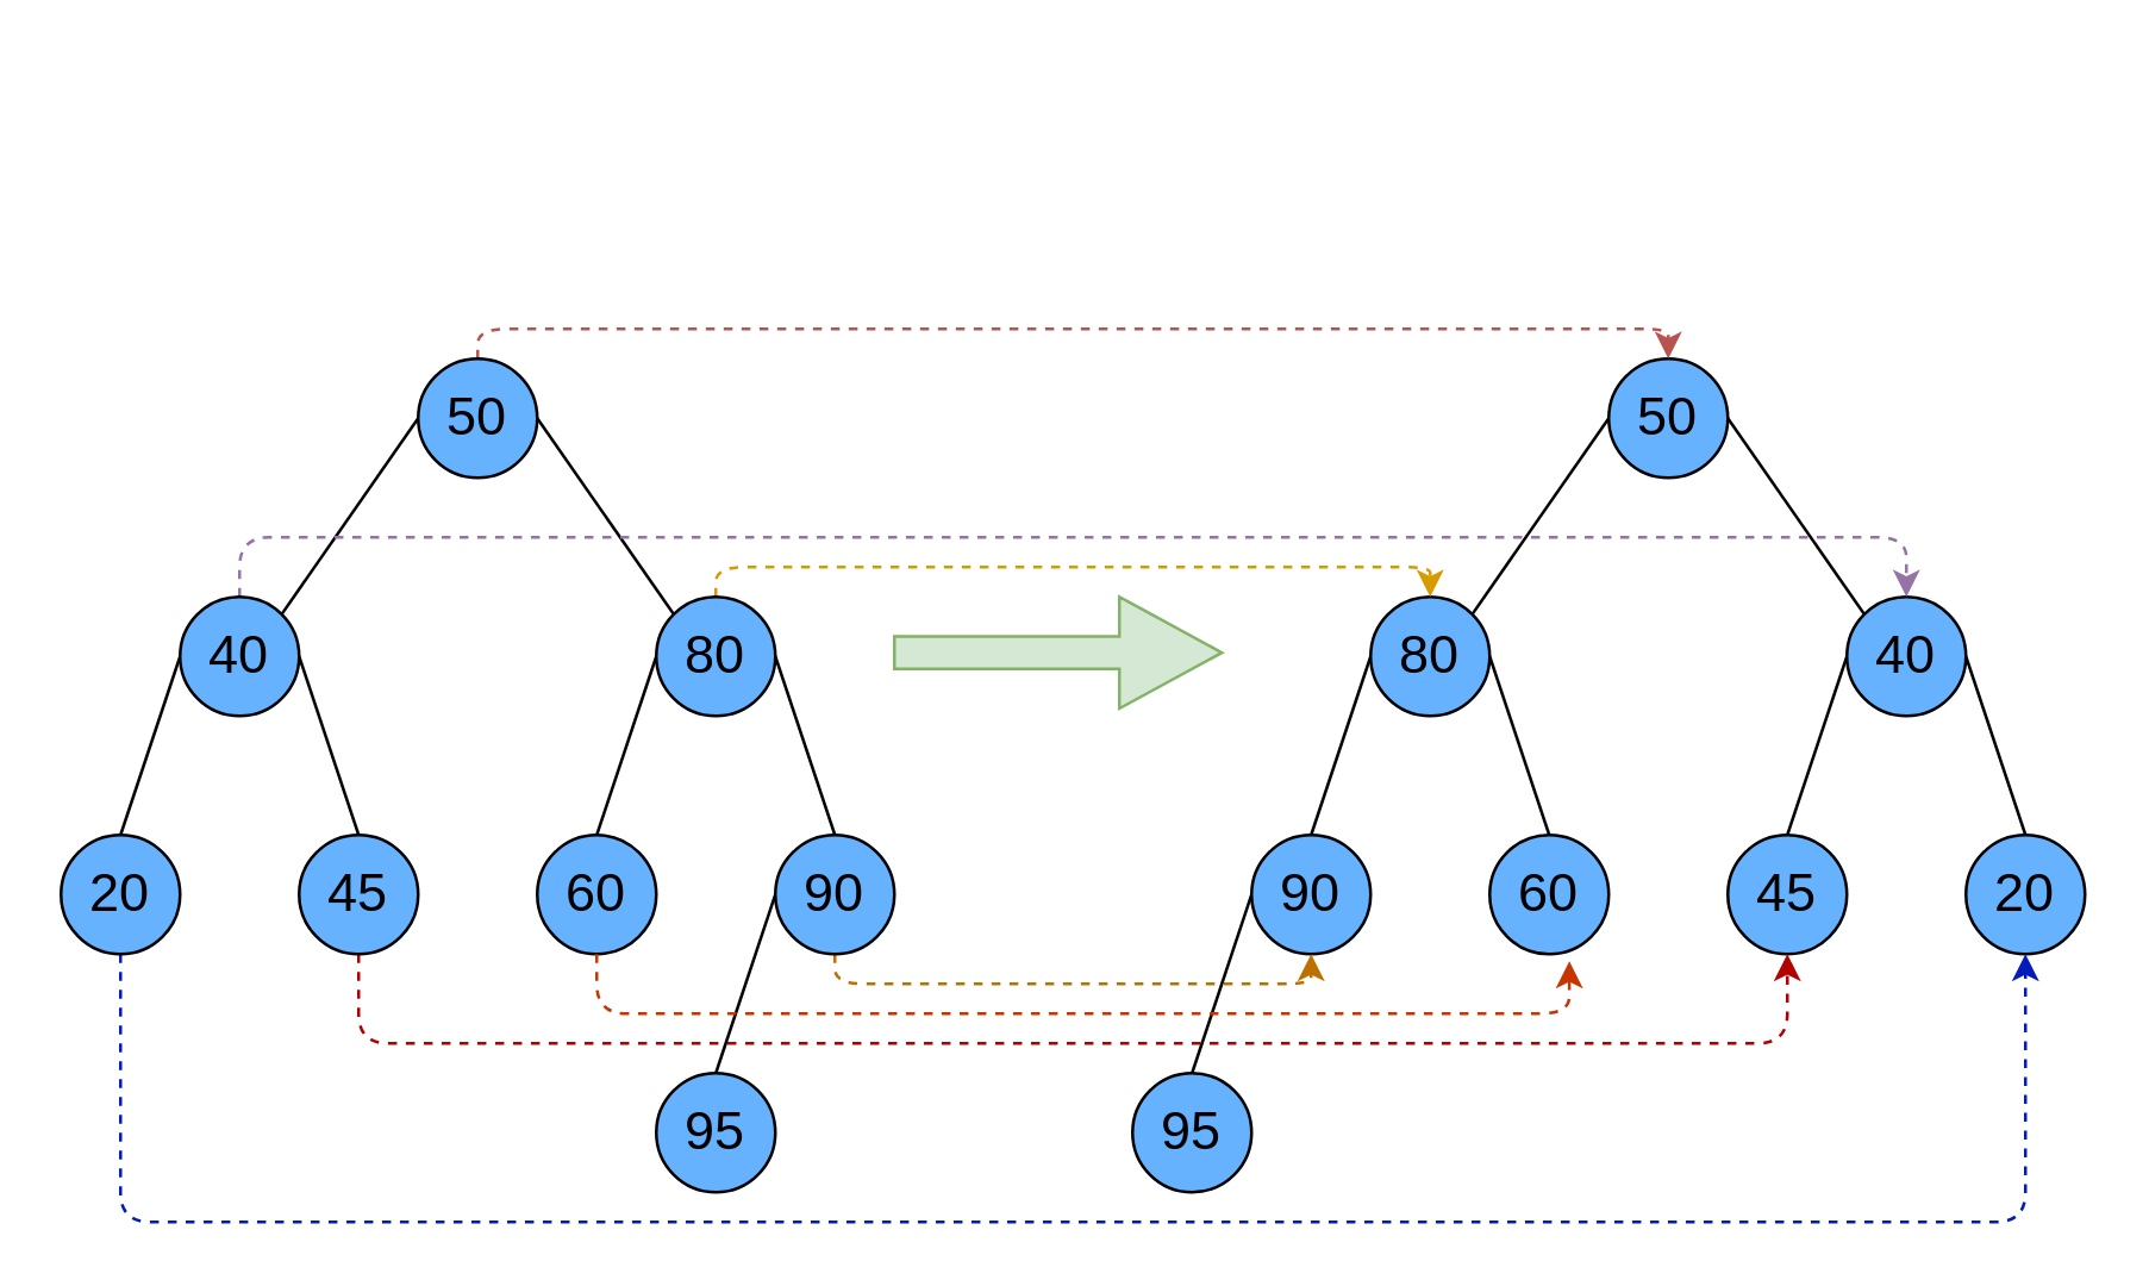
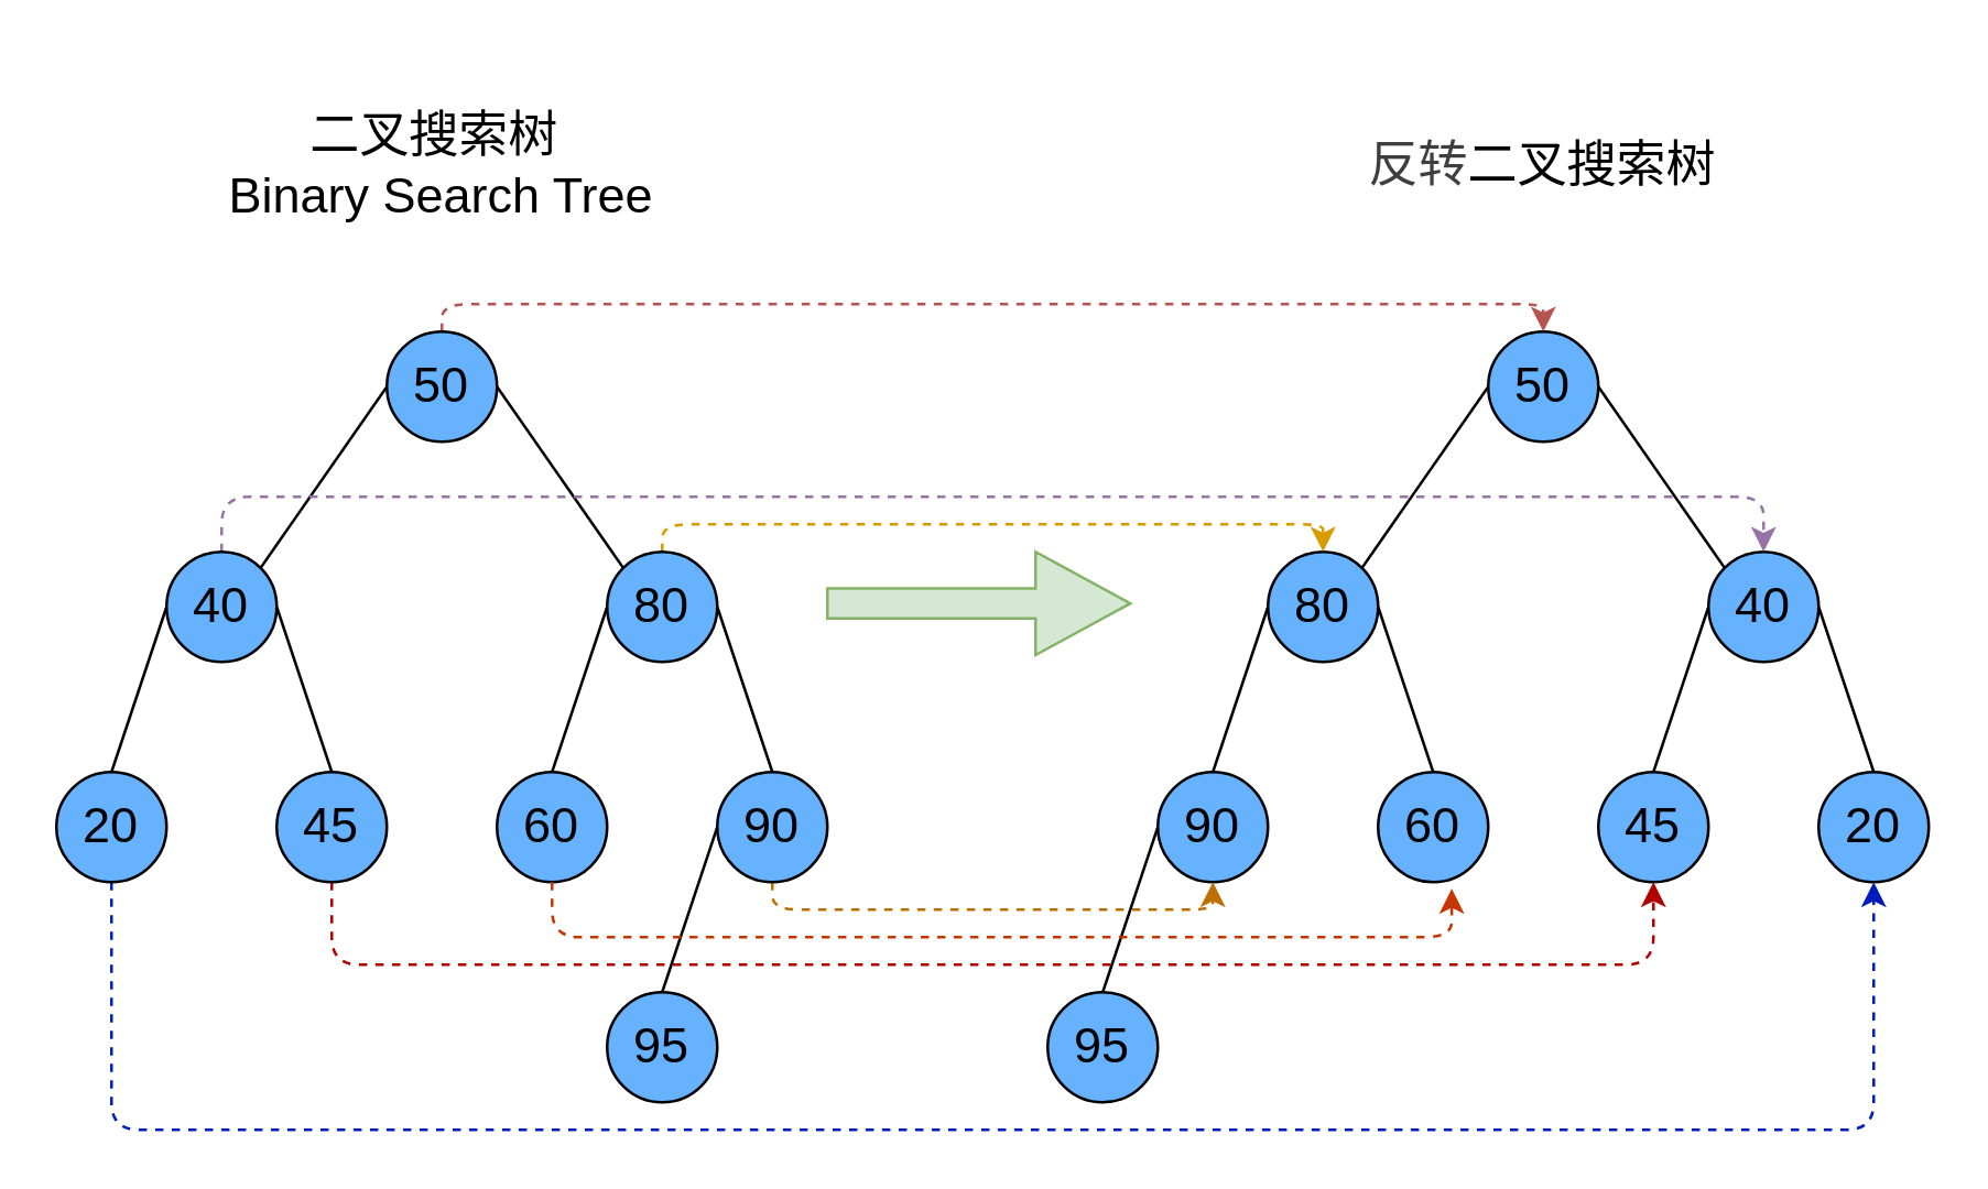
  <mxCell id="0" />
  <mxCell id="1" parent="0" />
  <mxCell id="2" style="edgeStyle=none;html=1;exitX=0;exitY=0.5;exitDx=0;exitDy=0;entryX=1;entryY=0;entryDx=0;entryDy=0;endArrow=none;endFill=0;" parent="1" source="4" target="7" edge="1"><mxGeometry relative="1" as="geometry" /></mxCell>
  <mxCell id="3" style="edgeStyle=none;html=1;exitX=1;exitY=0.5;exitDx=0;exitDy=0;entryX=0;entryY=0;entryDx=0;entryDy=0;endArrow=none;endFill=0;" parent="1" source="4" target="13" edge="1"><mxGeometry relative="1" as="geometry" /></mxCell>
  <mxCell id="4" value="&lt;font style=&quot;color: rgb(0, 0, 0); font-size: 18px;&quot;&gt;50&lt;/font&gt;" style="ellipse;whiteSpace=wrap;html=1;aspect=fixed;fillColor=#66B2FF;" parent="1" vertex="1"><mxGeometry x="540" y="120" width="40" height="40" as="geometry" /></mxCell>
  <mxCell id="5" style="edgeStyle=none;html=1;exitX=1;exitY=0.5;exitDx=0;exitDy=0;entryX=0.5;entryY=0;entryDx=0;entryDy=0;endArrow=none;endFill=0;" parent="1" source="7" target="8" edge="1"><mxGeometry relative="1" as="geometry" /></mxCell>
  <mxCell id="6" style="edgeStyle=none;html=1;exitX=0;exitY=0.5;exitDx=0;exitDy=0;entryX=0.5;entryY=0;entryDx=0;entryDy=0;endArrow=none;endFill=0;" parent="1" source="7" target="10" edge="1"><mxGeometry relative="1" as="geometry" /></mxCell>
  <mxCell id="7" value="&lt;font style=&quot;color: rgb(0, 0, 0); font-size: 18px;&quot;&gt;80&lt;/font&gt;" style="ellipse;whiteSpace=wrap;html=1;aspect=fixed;fillColor=#66B2FF;" parent="1" vertex="1"><mxGeometry x="460" y="200" width="40" height="40" as="geometry" /></mxCell>
  <mxCell id="8" value="&lt;font style=&quot;color: rgb(0, 0, 0); font-size: 18px;&quot;&gt;60&lt;/font&gt;" style="ellipse;whiteSpace=wrap;html=1;aspect=fixed;fillColor=#66B2FF;" parent="1" vertex="1"><mxGeometry x="500" y="280" width="40" height="40" as="geometry" /></mxCell>
  <mxCell id="9" style="edgeStyle=none;html=1;exitX=0;exitY=0.5;exitDx=0;exitDy=0;entryX=0.5;entryY=0;entryDx=0;entryDy=0;endArrow=none;endFill=0;" parent="1" source="10" target="14" edge="1"><mxGeometry relative="1" as="geometry" /></mxCell>
  <mxCell id="10" value="&lt;font style=&quot;color: rgb(0, 0, 0); font-size: 18px;&quot;&gt;90&lt;/font&gt;" style="ellipse;whiteSpace=wrap;html=1;aspect=fixed;fillColor=#66B2FF;" parent="1" vertex="1"><mxGeometry x="420" y="280" width="40" height="40" as="geometry" /></mxCell>
  <mxCell id="11" style="edgeStyle=none;html=1;exitX=1;exitY=0.5;exitDx=0;exitDy=0;entryX=0.5;entryY=0;entryDx=0;entryDy=0;endArrow=none;endFill=0;" parent="1" source="13" target="15" edge="1"><mxGeometry relative="1" as="geometry" /></mxCell>
  <mxCell id="12" style="edgeStyle=none;html=1;exitX=0;exitY=0.5;exitDx=0;exitDy=0;entryX=0.5;entryY=0;entryDx=0;entryDy=0;endArrow=none;endFill=0;" parent="1" source="13" target="16" edge="1"><mxGeometry relative="1" as="geometry" /></mxCell>
  <mxCell id="13" value="&lt;font style=&quot;color: rgb(0, 0, 0); font-size: 18px;&quot;&gt;40&lt;/font&gt;" style="ellipse;whiteSpace=wrap;html=1;aspect=fixed;fillColor=#66B2FF;" parent="1" vertex="1"><mxGeometry x="620" y="200" width="40" height="40" as="geometry" /></mxCell>
  <mxCell id="14" value="&lt;font style=&quot;color: rgb(0, 0, 0); font-size: 18px;&quot;&gt;95&lt;/font&gt;" style="ellipse;whiteSpace=wrap;html=1;aspect=fixed;fillColor=#66B2FF;" parent="1" vertex="1"><mxGeometry x="380" y="360" width="40" height="40" as="geometry" /></mxCell>
  <mxCell id="15" value="&lt;font style=&quot;color: rgb(0, 0, 0); font-size: 18px;&quot;&gt;20&lt;/font&gt;" style="ellipse;whiteSpace=wrap;html=1;aspect=fixed;fillColor=#66B2FF;" parent="1" vertex="1"><mxGeometry x="660" y="280" width="40" height="40" as="geometry" /></mxCell>
  <mxCell id="16" value="&lt;font style=&quot;color: rgb(0, 0, 0); font-size: 18px;&quot;&gt;45&lt;/font&gt;" style="ellipse;whiteSpace=wrap;html=1;aspect=fixed;fillColor=#66B2FF;" parent="1" vertex="1"><mxGeometry x="580" y="280" width="40" height="40" as="geometry" /></mxCell>
+ <mxCell id="17" value="&lt;font style=&quot;font-size: 18px;&quot;&gt;&lt;span style=&quot;color: rgb(63, 63, 63);&quot;&gt;反转&lt;/span&gt;二叉搜索树&lt;/font&gt;" style="text;html=1;align=center;verticalAlign=middle;whiteSpace=wrap;rounded=0;" parent="1" vertex="1"><mxGeometry x="430" y="30" width="260" height="60" as="geometry" /></mxCell>
  <mxCell id="18" style="edgeStyle=none;html=1;exitX=0;exitY=0.5;exitDx=0;exitDy=0;entryX=1;entryY=0;entryDx=0;entryDy=0;endArrow=none;endFill=0;" edge="1" parent="1" source="21" target="25"><mxGeometry relative="1" as="geometry" /></mxCell>
  <mxCell id="19" style="edgeStyle=none;html=1;exitX=1;exitY=0.5;exitDx=0;exitDy=0;entryX=0;entryY=0;entryDx=0;entryDy=0;endArrow=none;endFill=0;" edge="1" parent="1" source="21" target="33"><mxGeometry relative="1" as="geometry" /></mxCell>
  <mxCell id="20" style="edgeStyle=elbowEdgeStyle;html=1;exitX=0.5;exitY=0;exitDx=0;exitDy=0;entryX=0.5;entryY=0;entryDx=0;entryDy=0;fillColor=#f8cecc;strokeColor=#b85450;dashed=1;" edge="1" parent="1" source="21" target="4"><mxGeometry relative="1" as="geometry"><Array as="points"><mxPoint x="360" y="110" /></Array></mxGeometry></mxCell>
  <mxCell id="21" value="&lt;font style=&quot;color: rgb(0, 0, 0); font-size: 18px;&quot;&gt;50&lt;/font&gt;" style="ellipse;whiteSpace=wrap;html=1;aspect=fixed;fillColor=#66B2FF;" vertex="1" parent="1"><mxGeometry x="140" y="120" width="40" height="40" as="geometry" /></mxCell>
  <mxCell id="22" style="edgeStyle=none;html=1;exitX=1;exitY=0.5;exitDx=0;exitDy=0;entryX=0.5;entryY=0;entryDx=0;entryDy=0;endArrow=none;endFill=0;" edge="1" parent="1" source="25" target="27"><mxGeometry relative="1" as="geometry" /></mxCell>
  <mxCell id="23" style="edgeStyle=none;html=1;exitX=0;exitY=0.5;exitDx=0;exitDy=0;entryX=0.5;entryY=0;entryDx=0;entryDy=0;endArrow=none;endFill=0;" edge="1" parent="1" source="25" target="29"><mxGeometry relative="1" as="geometry" /></mxCell>
  <mxCell id="24" style="edgeStyle=elbowEdgeStyle;html=1;exitX=0.5;exitY=0;exitDx=0;exitDy=0;entryX=0.5;entryY=0;entryDx=0;entryDy=0;dashed=1;fillColor=#e1d5e7;strokeColor=#9673a6;" edge="1" parent="1" source="25" target="13"><mxGeometry relative="1" as="geometry"><Array as="points"><mxPoint x="360" y="180" /></Array></mxGeometry></mxCell>
  <mxCell id="25" value="&lt;font style=&quot;color: rgb(0, 0, 0); font-size: 18px;&quot;&gt;40&lt;/font&gt;" style="ellipse;whiteSpace=wrap;html=1;aspect=fixed;fillColor=#66B2FF;" vertex="1" parent="1"><mxGeometry x="60" y="200" width="40" height="40" as="geometry" /></mxCell>
  <mxCell id="26" style="edgeStyle=elbowEdgeStyle;html=1;exitX=0.5;exitY=1;exitDx=0;exitDy=0;entryX=0.5;entryY=1;entryDx=0;entryDy=0;dashed=1;fillColor=#e51400;strokeColor=#B20000;" edge="1" parent="1" source="27" target="16"><mxGeometry relative="1" as="geometry"><Array as="points"><mxPoint x="360" y="350" /></Array></mxGeometry></mxCell>
  <mxCell id="27" value="&lt;font style=&quot;color: rgb(0, 0, 0); font-size: 18px;&quot;&gt;45&lt;/font&gt;" style="ellipse;whiteSpace=wrap;html=1;aspect=fixed;fillColor=#66B2FF;" vertex="1" parent="1"><mxGeometry x="100" y="280" width="40" height="40" as="geometry" /></mxCell>
  <mxCell id="28" style="edgeStyle=elbowEdgeStyle;html=1;exitX=0.5;exitY=1;exitDx=0;exitDy=0;entryX=0.5;entryY=1;entryDx=0;entryDy=0;fillColor=#0050ef;strokeColor=#001DBC;dashed=1;" edge="1" parent="1" source="29" target="15"><mxGeometry relative="1" as="geometry"><Array as="points"><mxPoint x="360" y="410" /></Array></mxGeometry></mxCell>
  <mxCell id="29" value="&lt;font style=&quot;color: rgb(0, 0, 0); font-size: 18px;&quot;&gt;20&lt;/font&gt;" style="ellipse;whiteSpace=wrap;html=1;aspect=fixed;fillColor=#66B2FF;" vertex="1" parent="1"><mxGeometry x="20" y="280" width="40" height="40" as="geometry" /></mxCell>
  <mxCell id="30" style="edgeStyle=none;html=1;exitX=1;exitY=0.5;exitDx=0;exitDy=0;entryX=0.5;entryY=0;entryDx=0;entryDy=0;endArrow=none;endFill=0;" edge="1" parent="1" source="33" target="37"><mxGeometry relative="1" as="geometry" /></mxCell>
  <mxCell id="31" style="edgeStyle=none;html=1;exitX=0;exitY=0.5;exitDx=0;exitDy=0;entryX=0.5;entryY=0;entryDx=0;entryDy=0;endArrow=none;endFill=0;" edge="1" parent="1" source="33" target="38"><mxGeometry relative="1" as="geometry" /></mxCell>
  <mxCell id="32" style="edgeStyle=elbowEdgeStyle;html=1;exitX=0.5;exitY=0;exitDx=0;exitDy=0;entryX=0.5;entryY=0;entryDx=0;entryDy=0;fillColor=#ffe6cc;strokeColor=#d79b00;dashed=1;" edge="1" parent="1" source="33" target="7"><mxGeometry relative="1" as="geometry"><Array as="points"><mxPoint x="360" y="190" /></Array></mxGeometry></mxCell>
  <mxCell id="33" value="&lt;font style=&quot;color: rgb(0, 0, 0); font-size: 18px;&quot;&gt;80&lt;/font&gt;" style="ellipse;whiteSpace=wrap;html=1;aspect=fixed;fillColor=#66B2FF;" vertex="1" parent="1"><mxGeometry x="220" y="200" width="40" height="40" as="geometry" /></mxCell>
  <mxCell id="34" value="&lt;font style=&quot;color: rgb(0, 0, 0); font-size: 18px;&quot;&gt;95&lt;/font&gt;" style="ellipse;whiteSpace=wrap;html=1;aspect=fixed;fillColor=#66B2FF;" vertex="1" parent="1"><mxGeometry x="220" y="360" width="40" height="40" as="geometry" /></mxCell>
  <mxCell id="35" style="edgeStyle=none;html=1;exitX=0;exitY=0.5;exitDx=0;exitDy=0;entryX=0.5;entryY=0;entryDx=0;entryDy=0;endArrow=none;endFill=0;" edge="1" parent="1" source="37" target="34"><mxGeometry relative="1" as="geometry" /></mxCell>
  <mxCell id="36" style="edgeStyle=elbowEdgeStyle;html=1;exitX=0.5;exitY=1;exitDx=0;exitDy=0;entryX=0.5;entryY=1;entryDx=0;entryDy=0;fillColor=#f0a30a;strokeColor=#BD7000;dashed=1;" edge="1" parent="1" source="37" target="10"><mxGeometry relative="1" as="geometry"><Array as="points"><mxPoint x="360" y="330" /></Array></mxGeometry></mxCell>
  <mxCell id="37" value="&lt;font style=&quot;color: rgb(0, 0, 0); font-size: 18px;&quot;&gt;90&lt;/font&gt;" style="ellipse;whiteSpace=wrap;html=1;aspect=fixed;fillColor=#66B2FF;" vertex="1" parent="1"><mxGeometry x="260" y="280" width="40" height="40" as="geometry" /></mxCell>
  <mxCell id="38" value="&lt;font style=&quot;color: rgb(0, 0, 0); font-size: 18px;&quot;&gt;60&lt;/font&gt;" style="ellipse;whiteSpace=wrap;html=1;aspect=fixed;fillColor=#66B2FF;" vertex="1" parent="1"><mxGeometry x="180" y="280" width="40" height="40" as="geometry" /></mxCell>
+ <mxCell id="39" value="&lt;font style=&quot;font-size: 18px;&quot;&gt;二叉搜索树&amp;nbsp;&lt;/font&gt;&lt;div&gt;&lt;font style=&quot;font-size: 18px;&quot;&gt;Binary Search Tree&lt;/font&gt;&lt;/div&gt;" style="text;html=1;align=center;verticalAlign=middle;whiteSpace=wrap;rounded=0;" vertex="1" parent="1"><mxGeometry x="30" y="20" width="260" height="80" as="geometry" /></mxCell>
  <mxCell id="40" value="" style="html=1;shadow=0;dashed=0;align=center;verticalAlign=middle;shape=mxgraph.arrows2.arrow;dy=0.71;dx=34.41;notch=0;fillColor=#d5e8d4;strokeColor=#82b366;" vertex="1" parent="1"><mxGeometry x="300" y="200" width="110" height="37.5" as="geometry" /></mxCell>
  <mxCell id="41" style="edgeStyle=elbowEdgeStyle;html=1;exitX=0.5;exitY=1;exitDx=0;exitDy=0;entryX=0.669;entryY=1.06;entryDx=0;entryDy=0;entryPerimeter=0;dashed=1;fillColor=#fa6800;strokeColor=#C73500;" edge="1" parent="1" source="38" target="8"><mxGeometry relative="1" as="geometry"><Array as="points"><mxPoint x="360" y="340" /></Array></mxGeometry></mxCell>
